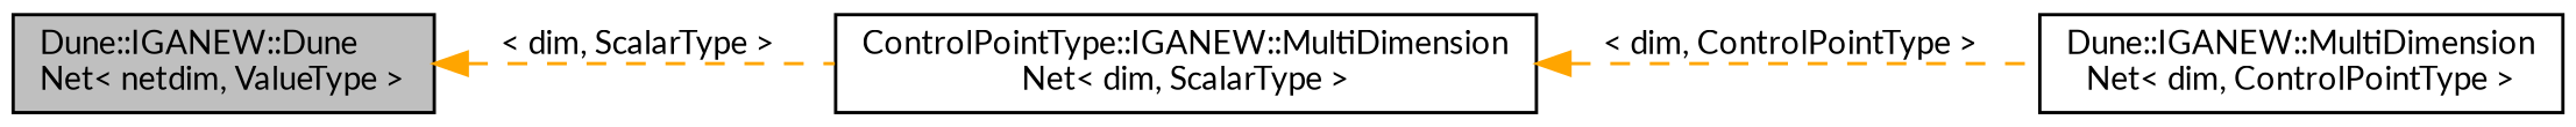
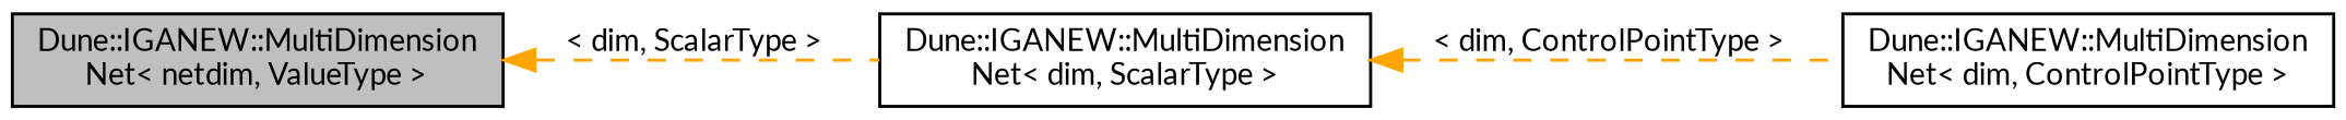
  digraph {
    fontname=Lato
    rankdir=LR
    node [color=black fillcolor=white fontname=Lato fontsize=10 shape=record style=filled]
    edge [color=orange dir=back fontname=Lato fontsize=10 labelfontname=Helvetica labelfontsize=10 style=dashed]
-   n1 [fillcolor=grey75 fontcolor=black height=0.2 label="Dune::IGANEW::Dune\lNet\< netdim, ValueType \>" width=0.4]
-   n2 [height=0.2 label="ControlPointType::IGANEW::MultiDimension\lNet\< dim, ScalarType \>" width=0.4]
+   n1 [fillcolor=grey75 fontcolor=black height=0.2 label="Dune::IGANEW::MultiDimension\lNet\< netdim, ValueType \>" width=0.4]
+   n2 [height=0.2 label="Dune::IGANEW::MultiDimension\lNet\< dim, ScalarType \>" width=0.4]
    n3 [height=0.2 label="Dune::IGANEW::MultiDimension\lNet\< dim, ControlPointType \>" width=0.4]
    n1 -> n2 [label=" \< dim, ScalarType \>"]
    n2 -> n3 [label=" \< dim, ControlPointType \>"]
  }
